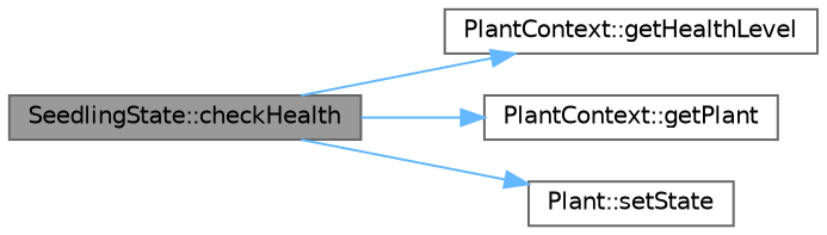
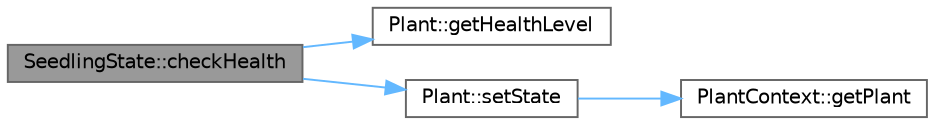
  digraph {
    rankdir=LR
    node [color=grey40 fillcolor=white fontname=Helvetica fontsize=10 shape=box style=filled]
    edge [color=steelblue1 fontname=Helvetica fontsize=10 labelfontname=Helvetica labelfontsize=10 style=solid]
    n1 [color=gray40 fillcolor=grey60 fontcolor=black height=0.2 label="SeedlingState::checkHealth" width=0.4]
-   n2 [height=0.2 label="PlantContext::getHealthLevel" width=0.4]
+   n2 [height=0.2 label="Plant::getHealthLevel" width=0.4]
    n3 [height=0.2 label="PlantContext::getPlant" width=0.4]
    n4 [height=0.2 label="Plant::setState" width=0.4]
    n1 -> n2
-   n1 -> n3
+   n4 -> n3
    n1 -> n4
  }
